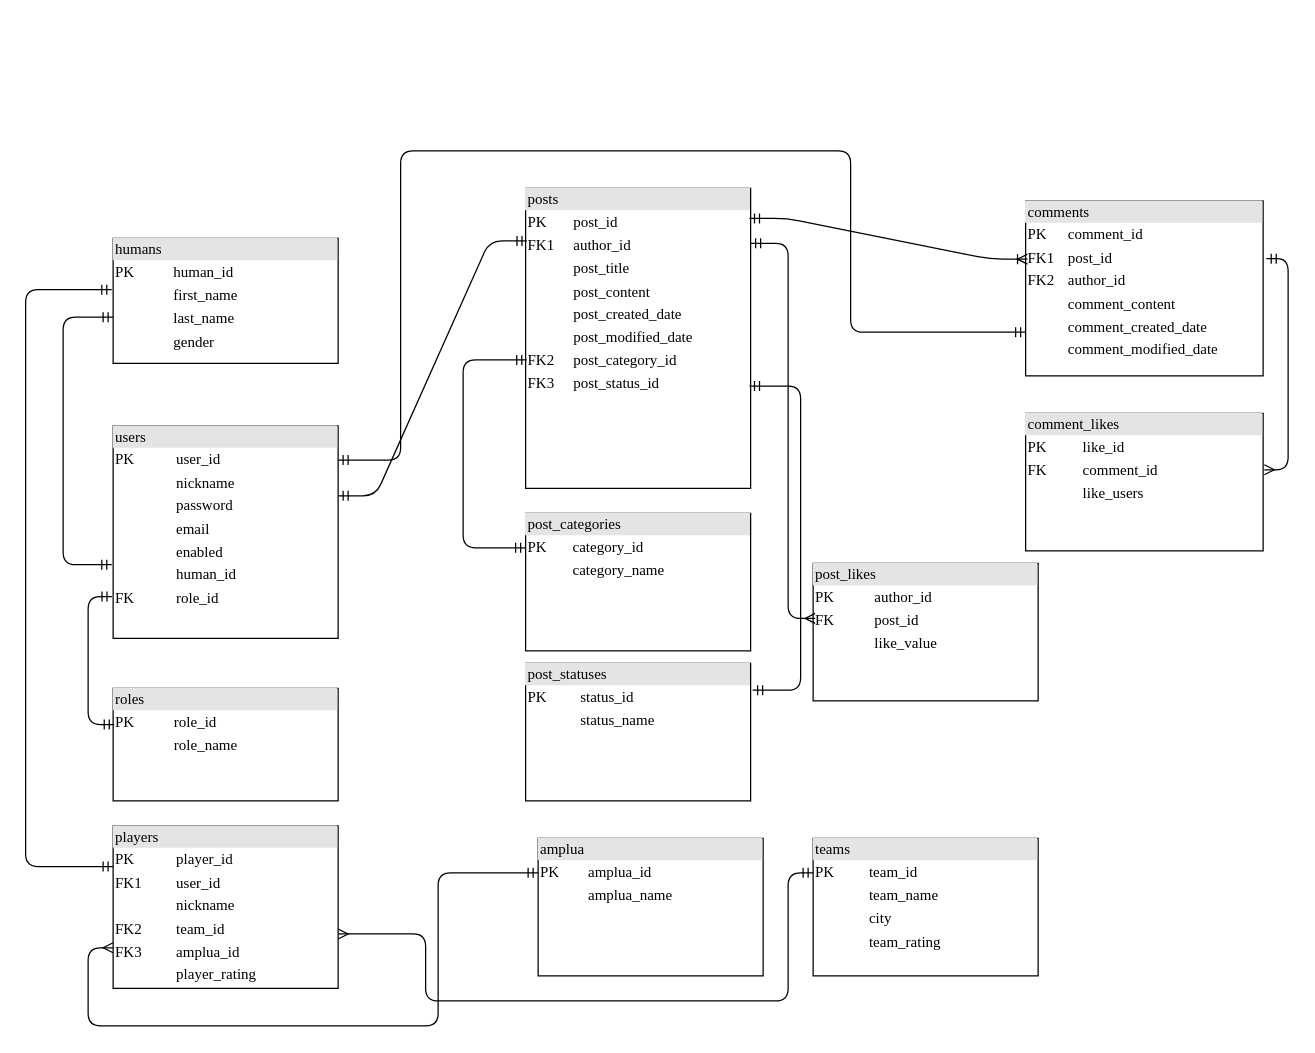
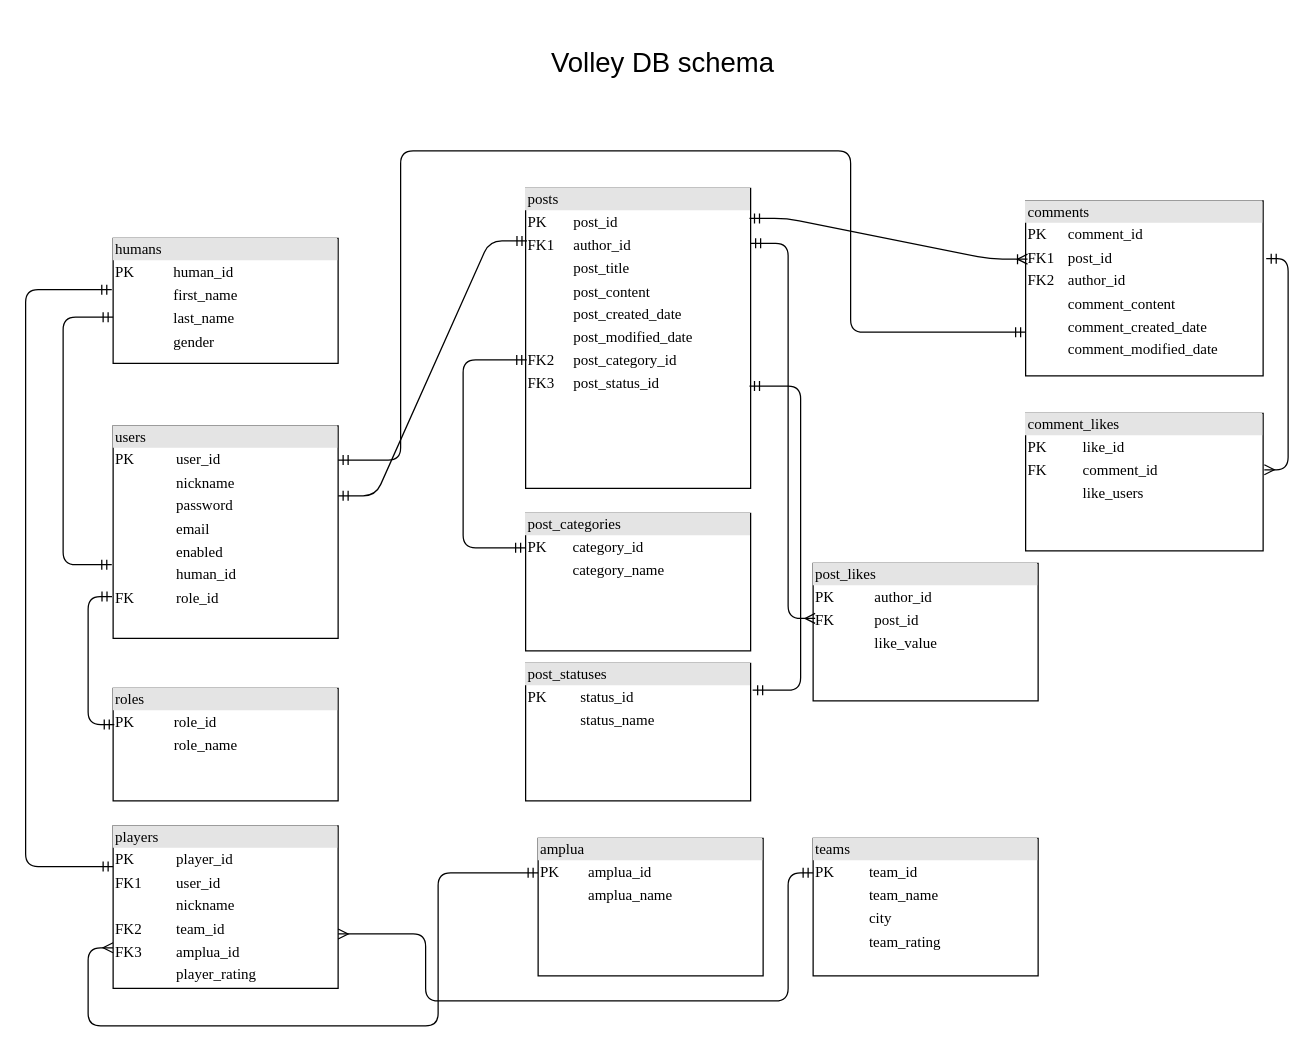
  <mxCell id="0" />
  <mxCell id="1" parent="0" />
  <mxCell id="2" value="&lt;div style=&quot;box-sizing: border-box ; width: 100% ; background: #e4e4e4 ; padding: 2px&quot;&gt;users&lt;/div&gt;&lt;table style=&quot;width: 100% ; font-size: 1em&quot; cellpadding=&quot;2&quot; cellspacing=&quot;0&quot;&gt;&lt;tbody&gt;&lt;tr&gt;&lt;td&gt;PK&lt;/td&gt;&lt;td&gt;user_id&lt;/td&gt;&lt;/tr&gt;&lt;tr&gt;&lt;td&gt;&lt;br&gt;&lt;/td&gt;&lt;td&gt;nickname&lt;/td&gt;&lt;/tr&gt;&lt;tr&gt;&lt;td&gt;&lt;br&gt;&lt;/td&gt;&lt;td&gt;password&lt;br&gt;&lt;/td&gt;&lt;/tr&gt;&lt;tr&gt;&lt;td&gt;&lt;br&gt;&lt;/td&gt;&lt;td&gt;email&lt;/td&gt;&lt;/tr&gt;&lt;tr&gt;&lt;td&gt;&lt;br&gt;&lt;/td&gt;&lt;td&gt;enabled&lt;/td&gt;&lt;/tr&gt;&lt;tr&gt;&lt;td&gt;&lt;br&gt;&lt;/td&gt;&lt;td&gt;human_id&lt;br&gt;&lt;/td&gt;&lt;/tr&gt;&lt;tr&gt;&lt;td&gt;FK&lt;/td&gt;&lt;td&gt;role_id&lt;/td&gt;&lt;/tr&gt;&lt;/tbody&gt;&lt;/table&gt;" style="verticalAlign=top;align=left;overflow=fill;html=1;rounded=0;shadow=0;comic=0;labelBackgroundColor=none;strokeWidth=1;fontFamily=Verdana;fontSize=12" parent="1" vertex="1"><mxGeometry x="90" y="340" width="180" height="170" as="geometry" /></mxCell>
  <mxCell id="3" value="&lt;div style=&quot;box-sizing: border-box ; width: 100% ; background: #e4e4e4 ; padding: 2px&quot;&gt;teams&lt;/div&gt;&lt;table style=&quot;width: 100% ; font-size: 1em&quot; cellpadding=&quot;2&quot; cellspacing=&quot;0&quot;&gt;&lt;tbody&gt;&lt;tr&gt;&lt;td&gt;PK&lt;/td&gt;&lt;td&gt;team_id&lt;/td&gt;&lt;/tr&gt;&lt;tr&gt;&lt;td&gt;&lt;/td&gt;&lt;td&gt;team_name&lt;/td&gt;&lt;/tr&gt;&lt;tr&gt;&lt;td&gt;&lt;br&gt;&lt;/td&gt;&lt;td&gt;city&lt;/td&gt;&lt;/tr&gt;&lt;tr&gt;&lt;td&gt;&lt;br&gt;&lt;/td&gt;&lt;td&gt;team_rating&lt;/td&gt;&lt;/tr&gt;&lt;/tbody&gt;&lt;/table&gt;" style="verticalAlign=top;align=left;overflow=fill;html=1;rounded=0;shadow=0;comic=0;labelBackgroundColor=none;strokeWidth=1;fontFamily=Verdana;fontSize=12" parent="1" vertex="1"><mxGeometry x="650" y="670" width="180" height="110" as="geometry" /></mxCell>
  <mxCell id="4" value="&lt;div style=&quot;box-sizing: border-box ; width: 100% ; background: #e4e4e4 ; padding: 2px&quot;&gt;players&lt;/div&gt;&lt;table style=&quot;width: 100% ; font-size: 1em&quot; cellpadding=&quot;2&quot; cellspacing=&quot;0&quot;&gt;&lt;tbody&gt;&lt;tr&gt;&lt;td&gt;PK&lt;/td&gt;&lt;td&gt;player_id&lt;/td&gt;&lt;/tr&gt;&lt;tr&gt;&lt;td&gt;FK1&lt;/td&gt;&lt;td&gt;user_id&lt;/td&gt;&lt;/tr&gt;&lt;tr&gt;&lt;td&gt;&lt;/td&gt;&lt;td&gt;nickname&lt;/td&gt;&lt;/tr&gt;&lt;tr&gt;&lt;td&gt;FK2&lt;/td&gt;&lt;td&gt;team_id&lt;/td&gt;&lt;/tr&gt;&lt;tr&gt;&lt;td&gt;FK3&lt;/td&gt;&lt;td&gt;amplua_id&lt;/td&gt;&lt;/tr&gt;&lt;tr&gt;&lt;td&gt;&lt;br&gt;&lt;/td&gt;&lt;td&gt;player_rating&lt;/td&gt;&lt;/tr&gt;&lt;/tbody&gt;&lt;/table&gt;" style="verticalAlign=top;align=left;overflow=fill;html=1;rounded=0;shadow=0;comic=0;labelBackgroundColor=none;strokeWidth=1;fontFamily=Verdana;fontSize=12" parent="1" vertex="1"><mxGeometry x="90" y="660" width="180" height="130" as="geometry" /></mxCell>
  <mxCell id="5" value="&lt;div style=&quot;box-sizing: border-box ; width: 100% ; background: #e4e4e4 ; padding: 2px&quot;&gt;roles&lt;/div&gt;&lt;table style=&quot;width: 100% ; font-size: 1em&quot; cellpadding=&quot;2&quot; cellspacing=&quot;0&quot;&gt;&lt;tbody&gt;&lt;tr&gt;&lt;td&gt;PK&lt;/td&gt;&lt;td&gt;role_id&lt;/td&gt;&lt;/tr&gt;&lt;tr&gt;&lt;td&gt;&lt;br&gt;&lt;/td&gt;&lt;td&gt;role_name&lt;/td&gt;&lt;/tr&gt;&lt;tr&gt;&lt;td&gt;&lt;/td&gt;&lt;td&gt;&lt;br&gt;&lt;/td&gt;&lt;/tr&gt;&lt;tr&gt;&lt;td&gt;&lt;br&gt;&lt;/td&gt;&lt;td&gt;&lt;br&gt;&lt;/td&gt;&lt;/tr&gt;&lt;/tbody&gt;&lt;/table&gt;" style="verticalAlign=top;align=left;overflow=fill;html=1;rounded=0;shadow=0;comic=0;labelBackgroundColor=none;strokeWidth=1;fontFamily=Verdana;fontSize=12" parent="1" vertex="1"><mxGeometry x="90" y="550" width="180" height="90" as="geometry" /></mxCell>
  <mxCell id="6" value="&lt;div style=&quot;box-sizing: border-box ; width: 100% ; background: #e4e4e4 ; padding: 2px&quot;&gt;posts&lt;/div&gt;&lt;table style=&quot;width: 100% ; font-size: 1em&quot; cellpadding=&quot;2&quot; cellspacing=&quot;0&quot;&gt;&lt;tbody&gt;&lt;tr&gt;&lt;td&gt;PK&lt;/td&gt;&lt;td&gt;post_id&lt;br&gt;&lt;/td&gt;&lt;/tr&gt;&lt;tr&gt;&lt;td&gt;FK1&lt;/td&gt;&lt;td&gt;author_id&lt;/td&gt;&lt;/tr&gt;&lt;tr&gt;&lt;td&gt;&lt;br&gt;&lt;/td&gt;&lt;td&gt;post_title&lt;/td&gt;&lt;/tr&gt;&lt;tr&gt;&lt;td&gt;&lt;/td&gt;&lt;td&gt;post_content&lt;/td&gt;&lt;/tr&gt;&lt;tr&gt;&lt;td&gt;&lt;br&gt;&lt;/td&gt;&lt;td&gt;post_created_date&lt;/td&gt;&lt;/tr&gt;&lt;tr&gt;&lt;td&gt;&lt;br&gt;&lt;/td&gt;&lt;td&gt;post_modified_date&lt;/td&gt;&lt;/tr&gt;&lt;tr&gt;&lt;td&gt;FK2&lt;/td&gt;&lt;td&gt;post_category_id&lt;/td&gt;&lt;/tr&gt;&lt;tr&gt;&lt;td&gt;FK3&lt;/td&gt;&lt;td&gt;post_status_id&lt;/td&gt;&lt;/tr&gt;&lt;/tbody&gt;&lt;/table&gt;" style="verticalAlign=top;align=left;overflow=fill;html=1;rounded=0;shadow=0;comic=0;labelBackgroundColor=none;strokeWidth=1;fontFamily=Verdana;fontSize=12" parent="1" vertex="1"><mxGeometry x="420" y="150" width="180" height="240" as="geometry" /></mxCell>
  <mxCell id="7" value="&lt;div style=&quot;box-sizing: border-box ; width: 100% ; background: #e4e4e4 ; padding: 2px&quot;&gt;comments&lt;/div&gt;&lt;table style=&quot;width: 100% ; font-size: 1em&quot; cellpadding=&quot;2&quot; cellspacing=&quot;0&quot;&gt;&lt;tbody&gt;&lt;tr&gt;&lt;td&gt;PK&lt;/td&gt;&lt;td&gt;comment_id&lt;/td&gt;&lt;/tr&gt;&lt;tr&gt;&lt;td&gt;FK1&lt;/td&gt;&lt;td&gt;post_id&lt;/td&gt;&lt;/tr&gt;&lt;tr&gt;&lt;td&gt;FK2&lt;/td&gt;&lt;td&gt;author_id&lt;/td&gt;&lt;/tr&gt;&lt;tr&gt;&lt;td&gt;&lt;br&gt;&lt;/td&gt;&lt;td&gt;comment_content&lt;/td&gt;&lt;/tr&gt;&lt;tr&gt;&lt;td&gt;&lt;br&gt;&lt;/td&gt;&lt;td&gt;comment_created_date&lt;/td&gt;&lt;/tr&gt;&lt;tr&gt;&lt;td&gt;&lt;br&gt;&lt;/td&gt;&lt;td&gt;comment_modified_date&lt;/td&gt;&lt;/tr&gt;&lt;/tbody&gt;&lt;/table&gt;" style="verticalAlign=top;align=left;overflow=fill;html=1;rounded=0;shadow=0;comic=0;labelBackgroundColor=none;strokeWidth=1;fontFamily=Verdana;fontSize=12" parent="1" vertex="1"><mxGeometry x="820" y="160" width="190" height="140" as="geometry" /></mxCell>
  <mxCell id="8" value="" style="edgeStyle=entityRelationEdgeStyle;fontSize=12;html=1;endArrow=ERmandOne;startArrow=ERmandOne;entryX=0.006;entryY=0.175;entryDx=0;entryDy=0;entryPerimeter=0;exitX=1;exitY=0.329;exitDx=0;exitDy=0;exitPerimeter=0;" parent="1" source="2" target="6" edge="1"><mxGeometry width="100" height="100" relative="1" as="geometry"><mxPoint x="320" y="300" as="sourcePoint" /><mxPoint x="420" y="200" as="targetPoint" /></mxGeometry></mxCell>
  <mxCell id="9" value="" style="edgeStyle=entityRelationEdgeStyle;fontSize=12;html=1;endArrow=ERoneToMany;startArrow=ERmandOne;startFill=0;exitX=0.995;exitY=0.1;exitDx=0;exitDy=0;exitPerimeter=0;entryX=0.008;entryY=0.333;entryDx=0;entryDy=0;entryPerimeter=0;" parent="1" source="6" target="7" edge="1"><mxGeometry width="100" height="100" relative="1" as="geometry"><mxPoint x="650" y="210" as="sourcePoint" /><mxPoint x="808" y="199" as="targetPoint" /></mxGeometry></mxCell>
  <mxCell id="10" value="" style="edgeStyle=orthogonalEdgeStyle;fontSize=12;html=1;endArrow=ERmandOne;startArrow=ERmandOne;elbow=vertical;rounded=1;exitX=1;exitY=0.161;exitDx=0;exitDy=0;exitPerimeter=0;entryX=0;entryY=0.75;entryDx=0;entryDy=0;" parent="1" source="2" target="7" edge="1"><mxGeometry width="100" height="100" relative="1" as="geometry"><mxPoint x="150" y="50" as="sourcePoint" /><mxPoint x="800" y="320" as="targetPoint" /><Array as="points"><mxPoint x="320" y="367" /><mxPoint x="320" y="120" /><mxPoint x="680" y="120" /><mxPoint x="680" y="265" /></Array></mxGeometry></mxCell>
+ <mxCell id="11" value="&lt;font style=&quot;font-size: 22px&quot;&gt;Volley DB schema&lt;/font&gt;" style="rounded=0;whiteSpace=wrap;html=1;strokeColor=none;" parent="1" vertex="1"><mxGeometry x="340" y="20" width="380" height="60" as="geometry" /></mxCell>
  <mxCell id="12" value="" style="edgeStyle=elbowEdgeStyle;fontSize=12;html=1;endArrow=ERmandOne;startArrow=ERmandOne;exitX=0;exitY=0.25;exitDx=0;exitDy=0;entryX=-0.006;entryY=0.41;entryDx=0;entryDy=0;entryPerimeter=0;" parent="1" source="4" target="25" edge="1"><mxGeometry width="100" height="100" relative="1" as="geometry"><mxPoint x="270" y="490" as="sourcePoint" /><mxPoint x="30" y="420" as="targetPoint" /><Array as="points"><mxPoint x="20" y="570" /></Array></mxGeometry></mxCell>
  <mxCell id="13" value="" style="edgeStyle=orthogonalEdgeStyle;fontSize=12;html=1;endArrow=ERmandOne;startArrow=ERmany;entryX=0;entryY=0.25;entryDx=0;entryDy=0;exitX=1;exitY=0.665;exitDx=0;exitDy=0;exitPerimeter=0;startFill=0;rounded=1;" parent="1" source="4" target="3" edge="1"><mxGeometry width="100" height="100" relative="1" as="geometry"><mxPoint x="270" y="560" as="sourcePoint" /><mxPoint x="370" y="460" as="targetPoint" /><Array as="points"><mxPoint x="340" y="747" /><mxPoint x="340" y="800" /><mxPoint x="630" y="800" /><mxPoint x="630" y="698" /></Array></mxGeometry></mxCell>
  <mxCell id="14" value="" style="edgeStyle=elbowEdgeStyle;fontSize=12;html=1;endArrow=ERmandOne;startArrow=ERmandOne;entryX=0.995;entryY=0.659;entryDx=0;entryDy=0;entryPerimeter=0;exitX=1.009;exitY=0.195;exitDx=0;exitDy=0;exitPerimeter=0;" parent="1" source="17" target="6" edge="1"><mxGeometry width="100" height="100" relative="1" as="geometry"><mxPoint x="680" y="440" as="sourcePoint" /><mxPoint x="690" y="330" as="targetPoint" /><Array as="points"><mxPoint x="640" y="430" /></Array></mxGeometry></mxCell>
  <mxCell id="15" value="&lt;div style=&quot;box-sizing: border-box ; width: 100% ; background: #e4e4e4 ; padding: 2px&quot;&gt;post_categories&lt;/div&gt;&lt;table style=&quot;width: 100% ; font-size: 1em&quot; cellpadding=&quot;2&quot; cellspacing=&quot;0&quot;&gt;&lt;tbody&gt;&lt;tr&gt;&lt;td&gt;PK&lt;/td&gt;&lt;td&gt;category_id&lt;/td&gt;&lt;/tr&gt;&lt;tr&gt;&lt;td&gt;&lt;/td&gt;&lt;td&gt;category_name&lt;/td&gt;&lt;/tr&gt;&lt;/tbody&gt;&lt;/table&gt;" style="verticalAlign=top;align=left;overflow=fill;html=1;rounded=0;shadow=0;comic=0;labelBackgroundColor=none;strokeWidth=1;fontFamily=Verdana;fontSize=12" parent="1" vertex="1"><mxGeometry x="420" y="410" width="180" height="110" as="geometry" /></mxCell>
  <mxCell id="16" value="" style="edgeStyle=elbowEdgeStyle;fontSize=12;html=1;endArrow=ERmandOne;startArrow=ERmandOne;entryX=0.005;entryY=0.572;entryDx=0;entryDy=0;entryPerimeter=0;exitX=0;exitY=0.25;exitDx=0;exitDy=0;elbow=vertical;" parent="1" source="15" target="6" edge="1"><mxGeometry width="100" height="100" relative="1" as="geometry"><mxPoint x="360" y="430" as="sourcePoint" /><mxPoint x="440" y="280" as="targetPoint" /><Array as="points"><mxPoint x="370" y="412" /></Array></mxGeometry></mxCell>
  <mxCell id="17" value="&lt;div style=&quot;box-sizing: border-box ; width: 100% ; background: #e4e4e4 ; padding: 2px&quot;&gt;post_statuses&lt;/div&gt;&lt;table style=&quot;width: 100% ; font-size: 1em&quot; cellpadding=&quot;2&quot; cellspacing=&quot;0&quot;&gt;&lt;tbody&gt;&lt;tr&gt;&lt;td&gt;PK&lt;/td&gt;&lt;td&gt;status_id&lt;/td&gt;&lt;/tr&gt;&lt;tr&gt;&lt;td&gt;&lt;/td&gt;&lt;td&gt;status_name&lt;/td&gt;&lt;/tr&gt;&lt;/tbody&gt;&lt;/table&gt;" style="verticalAlign=top;align=left;overflow=fill;html=1;rounded=0;shadow=0;comic=0;labelBackgroundColor=none;strokeWidth=1;fontFamily=Verdana;fontSize=12" parent="1" vertex="1"><mxGeometry x="420" y="530" width="180" height="110" as="geometry" /></mxCell>
  <mxCell id="18" value="&lt;div style=&quot;box-sizing: border-box ; width: 100% ; background: #e4e4e4 ; padding: 2px&quot;&gt;amplua&lt;/div&gt;&lt;table style=&quot;width: 100% ; font-size: 1em&quot; cellpadding=&quot;2&quot; cellspacing=&quot;0&quot;&gt;&lt;tbody&gt;&lt;tr&gt;&lt;td&gt;PK&lt;/td&gt;&lt;td&gt;amplua_id&lt;/td&gt;&lt;/tr&gt;&lt;tr&gt;&lt;td&gt;&lt;/td&gt;&lt;td&gt;amplua_name&lt;/td&gt;&lt;/tr&gt;&lt;/tbody&gt;&lt;/table&gt;" style="verticalAlign=top;align=left;overflow=fill;html=1;rounded=0;shadow=0;comic=0;labelBackgroundColor=none;strokeWidth=1;fontFamily=Verdana;fontSize=12" parent="1" vertex="1"><mxGeometry x="430" y="670" width="180" height="110" as="geometry" /></mxCell>
  <mxCell id="19" value="" style="edgeStyle=orthogonalEdgeStyle;fontSize=12;html=1;endArrow=ERmandOne;startArrow=ERmany;entryX=0;entryY=0.25;entryDx=0;entryDy=0;exitX=0;exitY=0.75;exitDx=0;exitDy=0;startFill=0;elbow=vertical;rounded=1;" parent="1" source="4" target="18" edge="1"><mxGeometry width="100" height="100" relative="1" as="geometry"><mxPoint x="30" y="590" as="sourcePoint" /><mxPoint x="130" y="473.55" as="targetPoint" /><Array as="points"><mxPoint x="70" y="758" /><mxPoint x="70" y="820" /><mxPoint x="350" y="820" /><mxPoint x="350" y="698" /></Array></mxGeometry></mxCell>
  <mxCell id="20" value="&lt;div style=&quot;box-sizing: border-box ; width: 100% ; background: #e4e4e4 ; padding: 2px&quot;&gt;post_likes&lt;/div&gt;&lt;table style=&quot;width: 100% ; font-size: 1em&quot; cellpadding=&quot;2&quot; cellspacing=&quot;0&quot;&gt;&lt;tbody&gt;&lt;tr&gt;&lt;td&gt;PK&lt;/td&gt;&lt;td&gt;author_id&lt;/td&gt;&lt;/tr&gt;&lt;tr&gt;&lt;td&gt;FK&lt;/td&gt;&lt;td&gt;post_id&lt;/td&gt;&lt;/tr&gt;&lt;tr&gt;&lt;td&gt;&lt;/td&gt;&lt;td&gt;like_value&lt;/td&gt;&lt;/tr&gt;&lt;/tbody&gt;&lt;/table&gt;" style="verticalAlign=top;align=left;overflow=fill;html=1;rounded=0;shadow=0;comic=0;labelBackgroundColor=none;strokeWidth=1;fontFamily=Verdana;fontSize=12" parent="1" vertex="1"><mxGeometry x="650" y="450" width="180" height="110" as="geometry" /></mxCell>
  <mxCell id="21" value="" style="edgeStyle=elbowEdgeStyle;fontSize=12;html=1;endArrow=ERmandOne;startArrow=ERmany;entryX=1;entryY=0.183;entryDx=0;entryDy=0;entryPerimeter=0;exitX=0.009;exitY=0.4;exitDx=0;exitDy=0;exitPerimeter=0;startFill=0;" parent="1" source="20" target="6" edge="1"><mxGeometry width="100" height="100" relative="1" as="geometry"><mxPoint x="620" y="430" as="sourcePoint" /><mxPoint x="700.9" y="287.28" as="targetPoint" /><Array as="points"><mxPoint x="630" y="360" /></Array></mxGeometry></mxCell>
  <mxCell id="22" value="&lt;div style=&quot;box-sizing: border-box ; width: 100% ; background: #e4e4e4 ; padding: 2px&quot;&gt;comment_likes&lt;/div&gt;&lt;table style=&quot;width: 100% ; font-size: 1em&quot; cellpadding=&quot;2&quot; cellspacing=&quot;0&quot;&gt;&lt;tbody&gt;&lt;tr&gt;&lt;td&gt;PK&lt;/td&gt;&lt;td&gt;like_id&lt;/td&gt;&lt;/tr&gt;&lt;tr&gt;&lt;td&gt;FK&lt;/td&gt;&lt;td&gt;comment_id&lt;/td&gt;&lt;/tr&gt;&lt;tr&gt;&lt;td&gt;&lt;/td&gt;&lt;td&gt;like_users&lt;/td&gt;&lt;/tr&gt;&lt;/tbody&gt;&lt;/table&gt;" style="verticalAlign=top;align=left;overflow=fill;html=1;rounded=0;shadow=0;comic=0;labelBackgroundColor=none;strokeWidth=1;fontFamily=Verdana;fontSize=12" parent="1" vertex="1"><mxGeometry x="820" y="330" width="190" height="110" as="geometry" /></mxCell>
  <mxCell id="23" value="" style="edgeStyle=elbowEdgeStyle;fontSize=12;html=1;endArrow=ERmandOne;startArrow=ERmany;exitX=1.005;exitY=0.41;exitDx=0;exitDy=0;exitPerimeter=0;startFill=0;entryX=1.013;entryY=0.33;entryDx=0;entryDy=0;entryPerimeter=0;" parent="1" source="22" target="7" edge="1"><mxGeometry width="100" height="100" relative="1" as="geometry"><mxPoint x="820" y="428.04" as="sourcePoint" /><mxPoint x="989" y="180" as="targetPoint" /><Array as="points"><mxPoint x="1030" y="290" /></Array></mxGeometry></mxCell>
  <mxCell id="24" value="" style="edgeStyle=elbowEdgeStyle;fontSize=12;html=1;endArrow=ERmandOne;startArrow=ERmandOne;entryX=-0.005;entryY=0.803;entryDx=0;entryDy=0;entryPerimeter=0;exitX=0.005;exitY=0.322;exitDx=0;exitDy=0;exitPerimeter=0;" parent="1" source="5" target="2" edge="1"><mxGeometry width="100" height="100" relative="1" as="geometry"><mxPoint x="-10" y="380" as="sourcePoint" /><mxPoint x="90" y="280" as="targetPoint" /><Array as="points"><mxPoint x="70" y="340" /></Array></mxGeometry></mxCell>
  <mxCell id="25" value="&lt;div style=&quot;box-sizing: border-box ; width: 100% ; background: #e4e4e4 ; padding: 2px&quot;&gt;humans&lt;/div&gt;&lt;table style=&quot;width: 100% ; font-size: 1em&quot; cellpadding=&quot;2&quot; cellspacing=&quot;0&quot;&gt;&lt;tbody&gt;&lt;tr&gt;&lt;td&gt;PK&lt;/td&gt;&lt;td&gt;human_id&lt;/td&gt;&lt;/tr&gt;&lt;tr&gt;&lt;td&gt;&lt;/td&gt;&lt;td&gt;first_name&lt;/td&gt;&lt;/tr&gt;&lt;tr&gt;&lt;td&gt;&lt;br&gt;&lt;/td&gt;&lt;td&gt;last_name&lt;/td&gt;&lt;/tr&gt;&lt;tr&gt;&lt;td&gt;&lt;br&gt;&lt;/td&gt;&lt;td&gt;gender&lt;/td&gt;&lt;/tr&gt;&lt;/tbody&gt;&lt;/table&gt;" style="verticalAlign=top;align=left;overflow=fill;html=1;rounded=0;shadow=0;comic=0;labelBackgroundColor=none;strokeWidth=1;fontFamily=Verdana;fontSize=12" vertex="1" parent="1"><mxGeometry x="90" y="190" width="180" height="100" as="geometry" /></mxCell>
  <mxCell id="26" value="" style="edgeStyle=elbowEdgeStyle;fontSize=12;html=1;endArrow=ERmandOne;startArrow=ERmandOne;entryX=0;entryY=0.63;entryDx=0;entryDy=0;entryPerimeter=0;exitX=-0.006;exitY=0.653;exitDx=0;exitDy=0;exitPerimeter=0;" edge="1" parent="1" source="2" target="25"><mxGeometry width="100" height="100" relative="1" as="geometry"><mxPoint x="70.9" y="382.47" as="sourcePoint" /><mxPoint x="69.1" y="280" as="targetPoint" /><Array as="points"><mxPoint x="50" y="143.49" /></Array></mxGeometry></mxCell>
